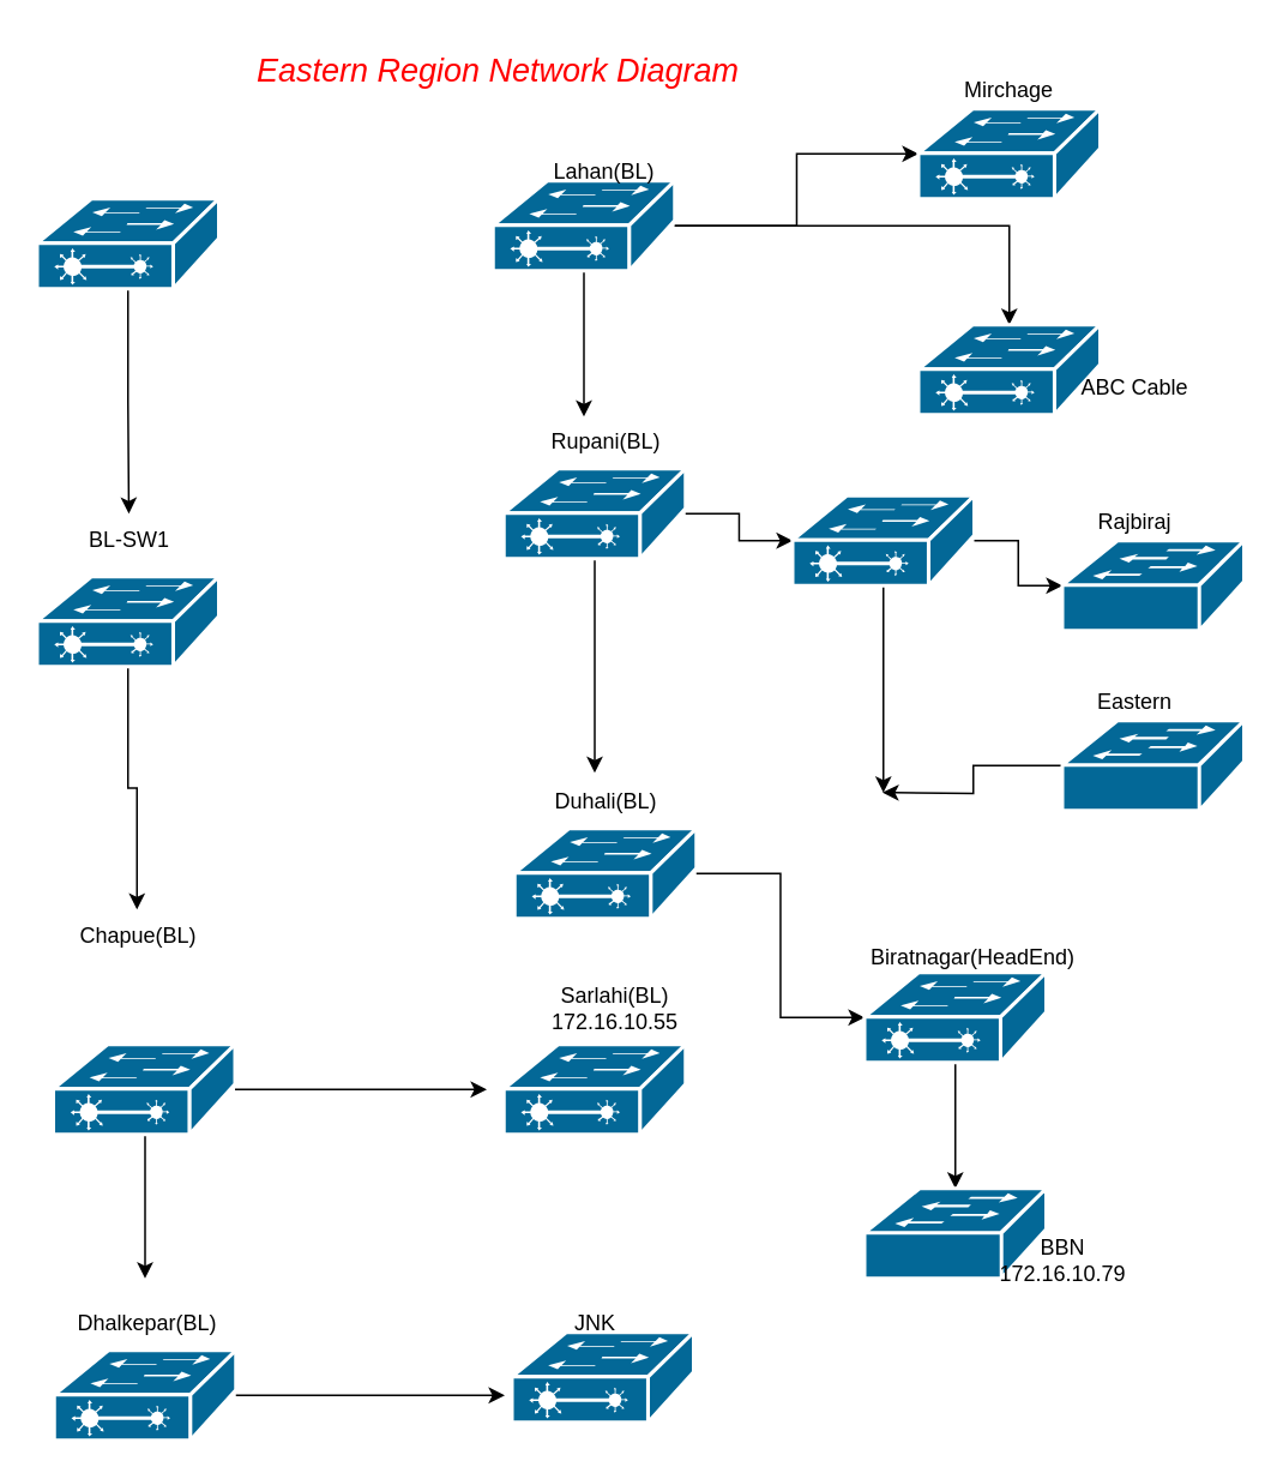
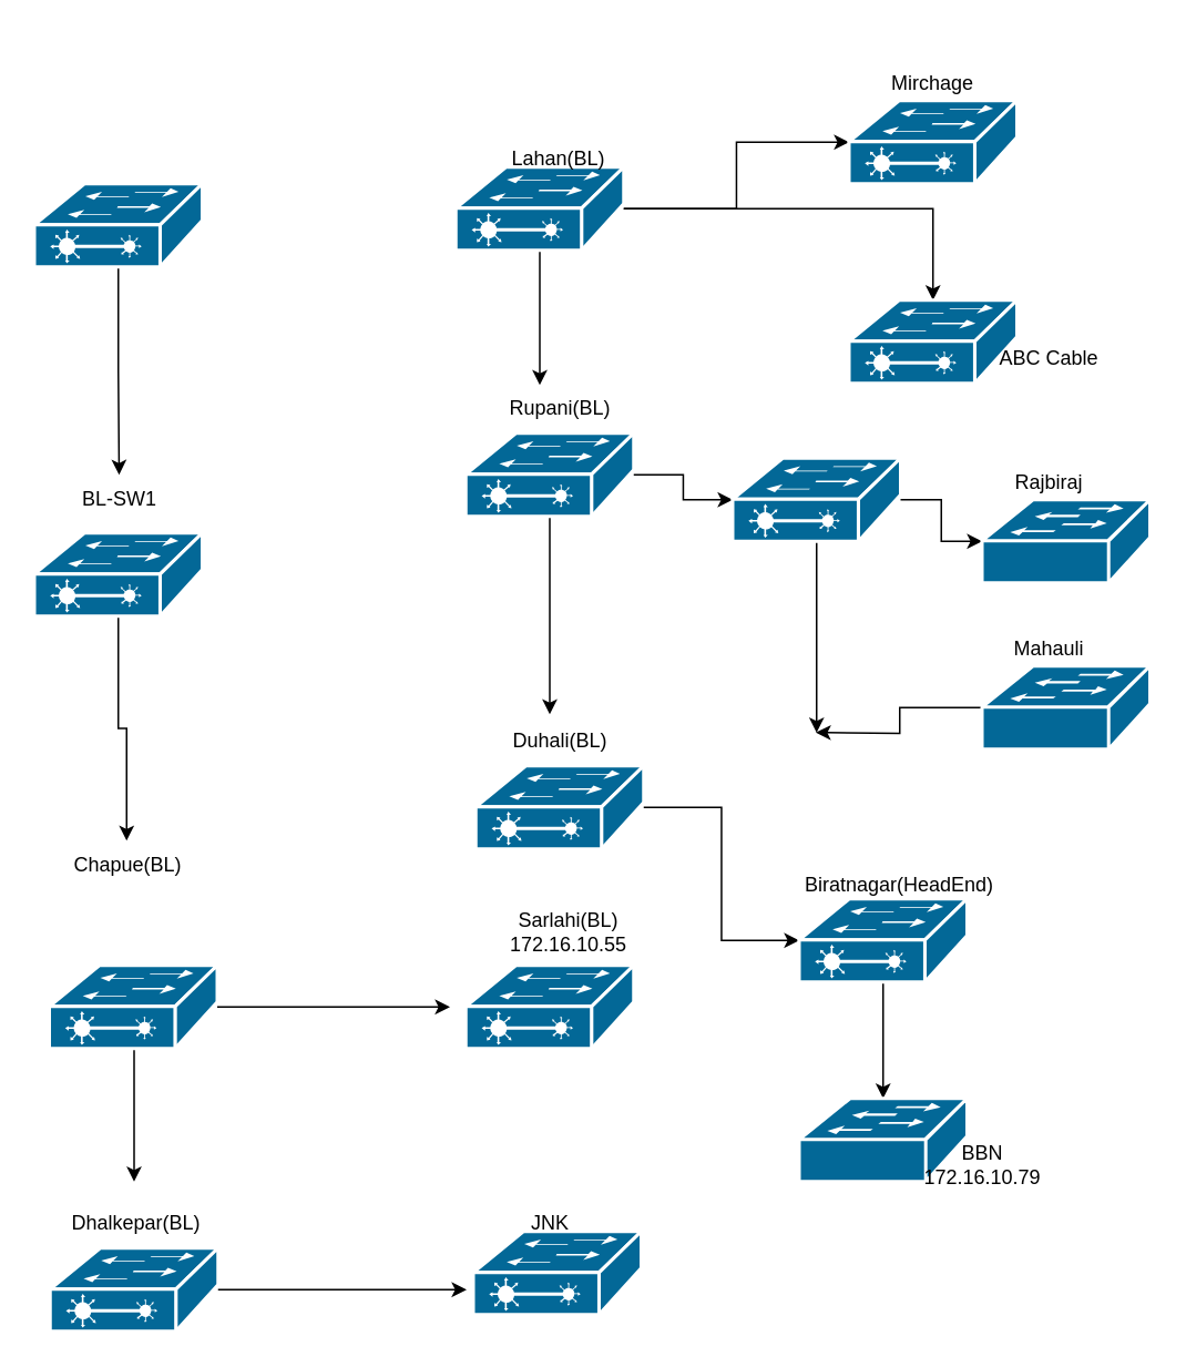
  <mxCell id="0" />
  <mxCell id="1" parent="0" />
  <mxCell id="2" style="edgeStyle=orthogonalEdgeStyle;rounded=0;orthogonalLoop=1;jettySize=auto;html=1;entryX=0.507;entryY=0;entryDx=0;entryDy=0;entryPerimeter=0;" edge="1" parent="1" source="3" target="6"><mxGeometry relative="1" as="geometry"><mxPoint x="71" y="250" as="targetPoint" /></mxGeometry></mxCell>
  <mxCell id="3" value="" style="shape=mxgraph.cisco.switches.layer_2_remote_switch;sketch=0;html=1;pointerEvents=1;dashed=0;fillColor=#036897;strokeColor=#ffffff;strokeWidth=2;verticalLabelPosition=bottom;verticalAlign=top;align=center;outlineConnect=0;" vertex="1" parent="1"><mxGeometry x="20" y="110" width="101" height="50" as="geometry" /></mxCell>
  <mxCell id="4" value="" style="edgeStyle=orthogonalEdgeStyle;rounded=0;orthogonalLoop=1;jettySize=auto;html=1;" edge="1" parent="1" source="5" target="10"><mxGeometry relative="1" as="geometry" /></mxCell>
  <mxCell id="5" value="" style="shape=mxgraph.cisco.switches.layer_2_remote_switch;sketch=0;html=1;pointerEvents=1;dashed=0;fillColor=#036897;strokeColor=#ffffff;strokeWidth=2;verticalLabelPosition=bottom;verticalAlign=top;align=center;outlineConnect=0;" vertex="1" parent="1"><mxGeometry x="20" y="320" width="101" height="50" as="geometry" /></mxCell>
  <mxCell id="6" value="BL-SW1&lt;br&gt;" style="text;html=1;align=center;verticalAlign=middle;resizable=0;points=[];autosize=1;strokeColor=none;fillColor=none;" vertex="1" parent="1"><mxGeometry x="35.5" y="285" width="70" height="30" as="geometry" /></mxCell>
  <mxCell id="7" style="edgeStyle=orthogonalEdgeStyle;rounded=0;orthogonalLoop=1;jettySize=auto;html=1;" edge="1" parent="1" source="9"><mxGeometry relative="1" as="geometry"><mxPoint x="80" y="710" as="targetPoint" /><Array as="points"><mxPoint x="80" y="707" /></Array></mxGeometry></mxCell>
  <mxCell id="8" style="edgeStyle=orthogonalEdgeStyle;rounded=0;orthogonalLoop=1;jettySize=auto;html=1;" edge="1" parent="1" source="9"><mxGeometry relative="1" as="geometry"><mxPoint x="270" y="605" as="targetPoint" /></mxGeometry></mxCell>
  <mxCell id="9" value="" style="shape=mxgraph.cisco.switches.layer_2_remote_switch;sketch=0;html=1;pointerEvents=1;dashed=0;fillColor=#036897;strokeColor=#ffffff;strokeWidth=2;verticalLabelPosition=bottom;verticalAlign=top;align=center;outlineConnect=0;" vertex="1" parent="1"><mxGeometry x="29" y="580" width="101" height="50" as="geometry" /></mxCell>
  <mxCell id="10" value="Chapue(BL)" style="text;html=1;align=center;verticalAlign=middle;resizable=0;points=[];autosize=1;strokeColor=none;fillColor=none;" vertex="1" parent="1"><mxGeometry x="30.5" y="505" width="90" height="30" as="geometry" /></mxCell>
  <mxCell id="11" style="edgeStyle=orthogonalEdgeStyle;rounded=0;orthogonalLoop=1;jettySize=auto;html=1;" edge="1" parent="1" source="12"><mxGeometry relative="1" as="geometry"><mxPoint x="280" y="775" as="targetPoint" /></mxGeometry></mxCell>
  <mxCell id="12" value="" style="shape=mxgraph.cisco.switches.layer_2_remote_switch;sketch=0;html=1;pointerEvents=1;dashed=0;fillColor=#036897;strokeColor=#ffffff;strokeWidth=2;verticalLabelPosition=bottom;verticalAlign=top;align=center;outlineConnect=0;" vertex="1" parent="1"><mxGeometry x="29.5" y="750" width="101" height="50" as="geometry" /></mxCell>
  <mxCell id="13" value="Dhalkepar(BL)" style="text;html=1;align=center;verticalAlign=middle;resizable=0;points=[];autosize=1;strokeColor=none;fillColor=none;" vertex="1" parent="1"><mxGeometry x="30.5" y="720" width="100" height="30" as="geometry" /></mxCell>
  <mxCell id="14" style="edgeStyle=orthogonalEdgeStyle;rounded=0;orthogonalLoop=1;jettySize=auto;html=1;entryX=0.35;entryY=0.033;entryDx=0;entryDy=0;entryPerimeter=0;" edge="1" parent="1" source="17" target="28"><mxGeometry relative="1" as="geometry" /></mxCell>
  <mxCell id="15" style="edgeStyle=orthogonalEdgeStyle;rounded=0;orthogonalLoop=1;jettySize=auto;html=1;entryX=0;entryY=0.5;entryDx=0;entryDy=0;entryPerimeter=0;" edge="1" parent="1" source="17" target="25"><mxGeometry relative="1" as="geometry" /></mxCell>
  <mxCell id="16" style="edgeStyle=orthogonalEdgeStyle;rounded=0;orthogonalLoop=1;jettySize=auto;html=1;" edge="1" parent="1" source="17" target="26"><mxGeometry relative="1" as="geometry" /></mxCell>
  <mxCell id="17" value="" style="shape=mxgraph.cisco.switches.layer_2_remote_switch;sketch=0;html=1;pointerEvents=1;dashed=0;fillColor=#036897;strokeColor=#ffffff;strokeWidth=2;verticalLabelPosition=bottom;verticalAlign=top;align=center;outlineConnect=0;" vertex="1" parent="1"><mxGeometry x="273.5" y="100" width="101" height="50" as="geometry" /></mxCell>
  <mxCell id="18" style="edgeStyle=orthogonalEdgeStyle;rounded=0;orthogonalLoop=1;jettySize=auto;html=1;entryX=0.425;entryY=-0.033;entryDx=0;entryDy=0;entryPerimeter=0;" edge="1" parent="1" source="20" target="29"><mxGeometry relative="1" as="geometry" /></mxCell>
  <mxCell id="19" value="" style="edgeStyle=orthogonalEdgeStyle;rounded=0;orthogonalLoop=1;jettySize=auto;html=1;" edge="1" parent="1" source="20" target="36"><mxGeometry relative="1" as="geometry" /></mxCell>
  <mxCell id="20" value="" style="shape=mxgraph.cisco.switches.layer_2_remote_switch;sketch=0;html=1;pointerEvents=1;dashed=0;fillColor=#036897;strokeColor=#ffffff;strokeWidth=2;verticalLabelPosition=bottom;verticalAlign=top;align=center;outlineConnect=0;" vertex="1" parent="1"><mxGeometry x="279.5" y="260" width="101" height="50" as="geometry" /></mxCell>
  <mxCell id="21" style="edgeStyle=orthogonalEdgeStyle;rounded=0;orthogonalLoop=1;jettySize=auto;html=1;exitX=1;exitY=0.5;exitDx=0;exitDy=0;exitPerimeter=0;entryX=0;entryY=0.5;entryDx=0;entryDy=0;entryPerimeter=0;fontSize=18;fontColor=#FF0000;" edge="1" parent="1" source="22" target="44"><mxGeometry relative="1" as="geometry" /></mxCell>
  <mxCell id="22" value="" style="shape=mxgraph.cisco.switches.layer_2_remote_switch;sketch=0;html=1;pointerEvents=1;dashed=0;fillColor=#036897;strokeColor=#ffffff;strokeWidth=2;verticalLabelPosition=bottom;verticalAlign=top;align=center;outlineConnect=0;" vertex="1" parent="1"><mxGeometry x="285.5" y="460" width="101" height="50" as="geometry" /></mxCell>
  <mxCell id="23" value="" style="shape=mxgraph.cisco.switches.layer_2_remote_switch;sketch=0;html=1;pointerEvents=1;dashed=0;fillColor=#036897;strokeColor=#ffffff;strokeWidth=2;verticalLabelPosition=bottom;verticalAlign=top;align=center;outlineConnect=0;" vertex="1" parent="1"><mxGeometry x="279.5" y="580" width="101" height="50" as="geometry" /></mxCell>
  <mxCell id="24" value="" style="shape=mxgraph.cisco.switches.layer_2_remote_switch;sketch=0;html=1;pointerEvents=1;dashed=0;fillColor=#036897;strokeColor=#ffffff;strokeWidth=2;verticalLabelPosition=bottom;verticalAlign=top;align=center;outlineConnect=0;" vertex="1" parent="1"><mxGeometry x="284" y="740" width="101" height="50" as="geometry" /></mxCell>
  <mxCell id="25" value="" style="shape=mxgraph.cisco.switches.layer_2_remote_switch;sketch=0;html=1;pointerEvents=1;dashed=0;fillColor=#036897;strokeColor=#ffffff;strokeWidth=2;verticalLabelPosition=bottom;verticalAlign=top;align=center;outlineConnect=0;" vertex="1" parent="1"><mxGeometry x="510" y="60" width="101" height="50" as="geometry" /></mxCell>
  <mxCell id="26" value="" style="shape=mxgraph.cisco.switches.layer_2_remote_switch;sketch=0;html=1;pointerEvents=1;dashed=0;fillColor=#036897;strokeColor=#ffffff;strokeWidth=2;verticalLabelPosition=bottom;verticalAlign=top;align=center;outlineConnect=0;" vertex="1" parent="1"><mxGeometry x="510" y="180" width="101" height="50" as="geometry" /></mxCell>
  <mxCell id="27" value="Lahan(BL)" style="text;html=1;align=center;verticalAlign=middle;resizable=0;points=[];autosize=1;strokeColor=none;fillColor=none;" vertex="1" parent="1"><mxGeometry x="294.5" y="80" width="80" height="30" as="geometry" /></mxCell>
  <mxCell id="28" value="Rupani(BL)" style="text;html=1;align=center;verticalAlign=middle;resizable=0;points=[];autosize=1;strokeColor=none;fillColor=none;" vertex="1" parent="1"><mxGeometry x="296" y="230" width="80" height="30" as="geometry" /></mxCell>
  <mxCell id="29" value="Duhali(BL)" style="text;html=1;align=center;verticalAlign=middle;resizable=0;points=[];autosize=1;strokeColor=none;fillColor=none;" vertex="1" parent="1"><mxGeometry x="296" y="430" width="80" height="30" as="geometry" /></mxCell>
  <mxCell id="30" value="Sarlahi(BL)&lt;br&gt;172.16.10.55" style="text;html=1;align=center;verticalAlign=middle;resizable=0;points=[];autosize=1;strokeColor=none;fillColor=none;" vertex="1" parent="1"><mxGeometry x="296" y="540" width="90" height="40" as="geometry" /></mxCell>
  <mxCell id="31" value="JNK" style="text;html=1;align=center;verticalAlign=middle;resizable=0;points=[];autosize=1;strokeColor=none;fillColor=none;" vertex="1" parent="1"><mxGeometry x="305" y="720" width="50" height="30" as="geometry" /></mxCell>
  <mxCell id="32" value="Mirchage" style="text;html=1;align=center;verticalAlign=middle;resizable=0;points=[];autosize=1;strokeColor=none;fillColor=none;" vertex="1" parent="1"><mxGeometry x="525" y="35" width="70" height="30" as="geometry" /></mxCell>
  <mxCell id="33" value="ABC Cable" style="text;html=1;align=center;verticalAlign=middle;resizable=0;points=[];autosize=1;strokeColor=none;fillColor=none;" vertex="1" parent="1"><mxGeometry x="590" y="200" width="80" height="30" as="geometry" /></mxCell>
  <mxCell id="34" style="edgeStyle=orthogonalEdgeStyle;rounded=0;orthogonalLoop=1;jettySize=auto;html=1;" edge="1" parent="1" source="36" target="37"><mxGeometry relative="1" as="geometry" /></mxCell>
  <mxCell id="35" style="edgeStyle=orthogonalEdgeStyle;rounded=0;orthogonalLoop=1;jettySize=auto;html=1;" edge="1" parent="1" source="36"><mxGeometry relative="1" as="geometry"><mxPoint x="490.5" y="440" as="targetPoint" /></mxGeometry></mxCell>
  <mxCell id="36" value="" style="shape=mxgraph.cisco.switches.layer_2_remote_switch;sketch=0;html=1;pointerEvents=1;dashed=0;fillColor=#036897;strokeColor=#ffffff;strokeWidth=2;verticalLabelPosition=bottom;verticalAlign=top;align=center;outlineConnect=0;" vertex="1" parent="1"><mxGeometry x="440" y="275" width="101" height="50" as="geometry" /></mxCell>
  <mxCell id="37" value="" style="shape=mxgraph.cisco.switches.workgroup_switch;sketch=0;html=1;pointerEvents=1;dashed=0;fillColor=#036897;strokeColor=#ffffff;strokeWidth=2;verticalLabelPosition=bottom;verticalAlign=top;align=center;outlineConnect=0;" vertex="1" parent="1"><mxGeometry x="590" y="300" width="101" height="50" as="geometry" /></mxCell>
  <mxCell id="38" style="edgeStyle=orthogonalEdgeStyle;rounded=0;orthogonalLoop=1;jettySize=auto;html=1;exitX=0;exitY=0.5;exitDx=0;exitDy=0;exitPerimeter=0;" edge="1" parent="1" source="39"><mxGeometry relative="1" as="geometry"><mxPoint x="490" y="440" as="targetPoint" /></mxGeometry></mxCell>
  <mxCell id="39" value="" style="shape=mxgraph.cisco.switches.workgroup_switch;sketch=0;html=1;pointerEvents=1;dashed=0;fillColor=#036897;strokeColor=#ffffff;strokeWidth=2;verticalLabelPosition=bottom;verticalAlign=top;align=center;outlineConnect=0;" vertex="1" parent="1"><mxGeometry x="590" y="400" width="101" height="50" as="geometry" /></mxCell>
  <mxCell id="40" value="Rajbiraj" style="text;html=1;align=center;verticalAlign=middle;resizable=0;points=[];autosize=1;strokeColor=none;fillColor=none;" vertex="1" parent="1"><mxGeometry x="600" y="275" width="60" height="30" as="geometry" /></mxCell>
- <mxCell id="41" value="Eastern" style="text;html=1;align=center;verticalAlign=middle;resizable=0;points=[];autosize=1;strokeColor=none;fillColor=none;" vertex="1" parent="1"><mxGeometry x="595" y="375" width="70" height="30" as="geometry" /></mxCell>
- <mxCell id="42" value="&lt;font size=&quot;4&quot;&gt;&lt;i&gt;&lt;font color=&quot;#ff0000&quot;&gt;Eastern Region Network Diagram&lt;br&gt;&lt;/font&gt;&lt;/i&gt;&lt;br&gt;&lt;/font&gt;" style="text;html=1;align=center;verticalAlign=middle;resizable=0;points=[];autosize=1;strokeColor=none;fillColor=none;" vertex="1" parent="1"><mxGeometry x="130.5" y="20" width="290" height="60" as="geometry" /></mxCell>
+ <mxCell id="41" value="Mahauli" style="text;html=1;align=center;verticalAlign=middle;resizable=0;points=[];autosize=1;strokeColor=none;fillColor=none;" vertex="1" parent="1"><mxGeometry x="595" y="375" width="70" height="30" as="geometry" /></mxCell>
  <mxCell id="43" style="edgeStyle=orthogonalEdgeStyle;rounded=0;orthogonalLoop=1;jettySize=auto;html=1;entryX=0.5;entryY=0;entryDx=0;entryDy=0;entryPerimeter=0;fontSize=12;fontColor=#000000;" edge="1" parent="1" source="44" target="46"><mxGeometry relative="1" as="geometry" /></mxCell>
  <mxCell id="44" value="" style="shape=mxgraph.cisco.switches.layer_2_remote_switch;sketch=0;html=1;pointerEvents=1;dashed=0;fillColor=#036897;strokeColor=#ffffff;strokeWidth=2;verticalLabelPosition=bottom;verticalAlign=top;align=center;outlineConnect=0;fontSize=18;fontColor=#FF0000;" vertex="1" parent="1"><mxGeometry x="480" y="540" width="101" height="50" as="geometry" /></mxCell>
  <mxCell id="45" value="&lt;font style=&quot;font-size: 12px;&quot; color=&quot;#000000&quot;&gt;Biratnagar(HeadEnd)&lt;/font&gt;" style="text;html=1;align=center;verticalAlign=middle;resizable=0;points=[];autosize=1;strokeColor=none;fillColor=none;fontSize=18;fontColor=#FF0000;" vertex="1" parent="1"><mxGeometry x="470" y="515" width="140" height="30" as="geometry" /></mxCell>
  <mxCell id="46" value="" style="shape=mxgraph.cisco.switches.workgroup_switch;sketch=0;html=1;pointerEvents=1;dashed=0;fillColor=#036897;strokeColor=#ffffff;strokeWidth=2;verticalLabelPosition=bottom;verticalAlign=top;align=center;outlineConnect=0;fontSize=12;fontColor=#000000;" vertex="1" parent="1"><mxGeometry x="480" y="660" width="101" height="50" as="geometry" /></mxCell>
  <mxCell id="47" value="BBN&lt;br&gt;172.16.10.79" style="text;html=1;align=center;verticalAlign=middle;resizable=0;points=[];autosize=1;strokeColor=none;fillColor=none;fontSize=12;fontColor=#000000;" vertex="1" parent="1"><mxGeometry x="545" y="680" width="90" height="40" as="geometry" /></mxCell>
